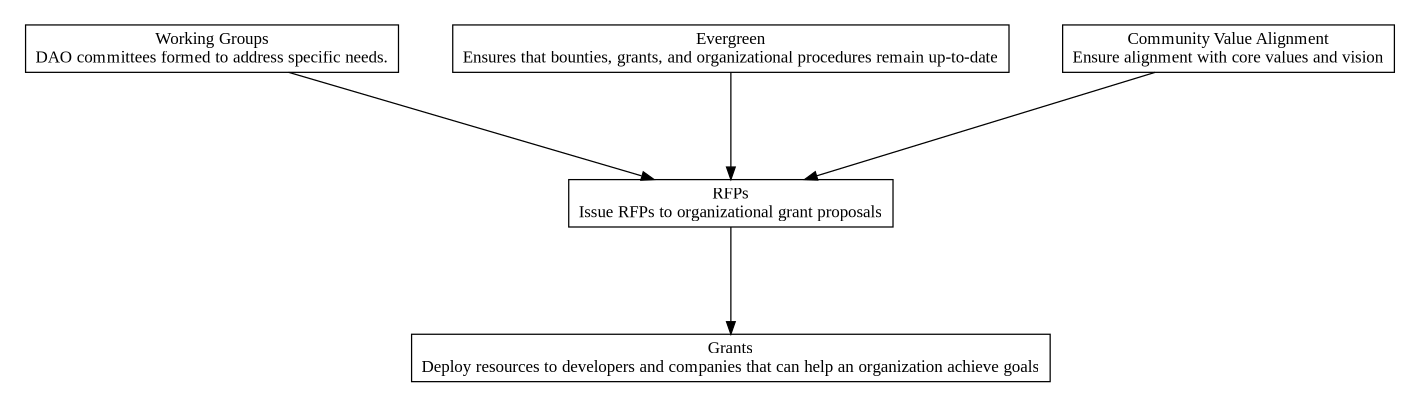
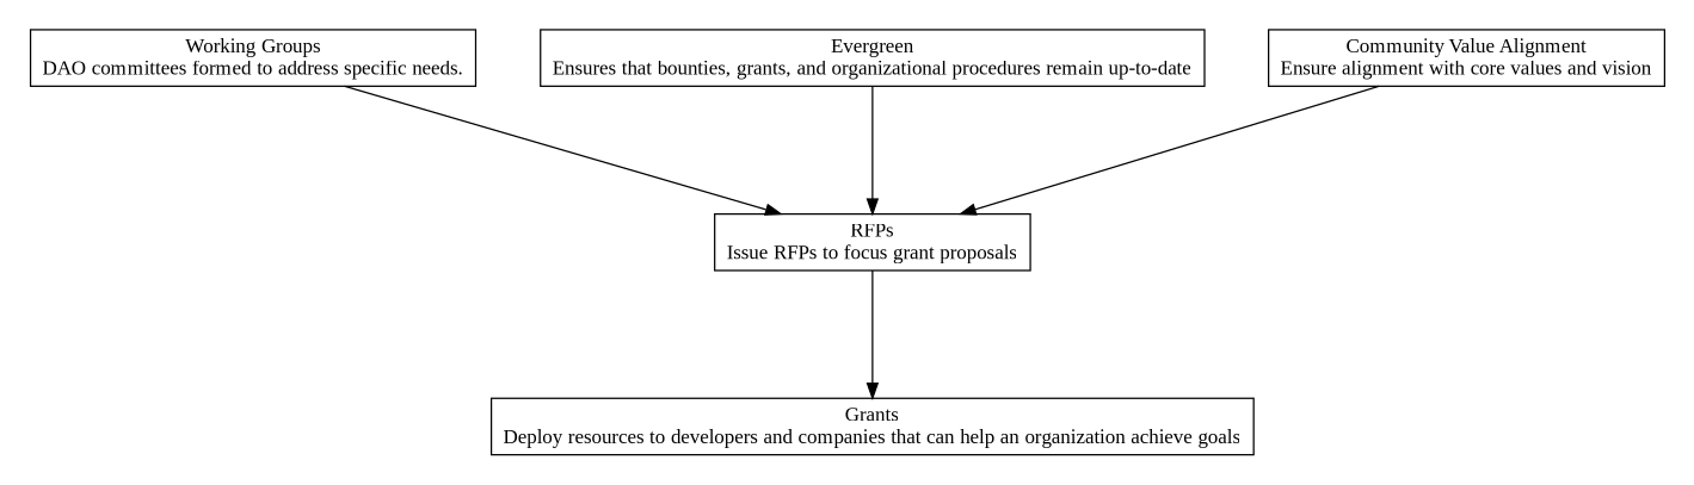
  digraph {
    nodesep=0.6
    rankdir=TB
    ranksep=1.2
    fontname="Liberation Serif"
    node [shape=box fontname="Liberation Serif"]
    edge [fontname="Liberation Serif"]
    n1 [label="Community Value Alignment\nEnsure alignment with core values and vision"]
    n2 [label="Evergreen\nEnsures that bounties, grants, and organizational procedures remain up-to-date"]
    n3 [label="Working Groups\nDAO committees formed to address specific needs."]
    n4 [label="Grants\nDeploy resources to developers and companies that can help an organization achieve goals"]
-   n5 [label="RFPs\nIssue RFPs to organizational grant proposals"]
+   n5 [label="RFPs\nIssue RFPs to focus grant proposals"]
    subgraph cluster_1 {
      rank=max
      style=invis
      n1
      n2
      n3
    }
    subgraph cluster_2 {
      rank=min
      style=invis
      n4
    }
    n1 -> n5
    n2 -> n5
    n3 -> n5
    n5 -> n4
  }
